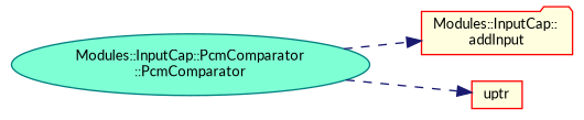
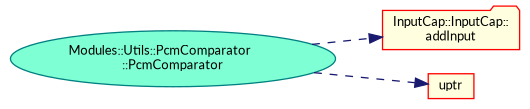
  digraph {
    fontname=Lato
    rankdir=LR
    node [color=red fillcolor=lightyellow fontname=Lato fontsize=10 style=filled]
    edge [color=midnightblue fontname=Lato fontsize=10 labelfontname=Helvetica labelfontsize=10 style=dashed]
-   n1 [color=teal fillcolor=aquamarine fontcolor=black height=0.2 label="Modules::InputCap::PcmComparator\l::PcmComparator" shape=ellipse width=0.4]
-   n2 [height=0.2 label="Modules::InputCap::\laddInput" shape=folder width=0.4]
+   n1 [color=teal fillcolor=aquamarine fontcolor=black height=0.2 label="Modules::Utils::PcmComparator\l::PcmComparator" shape=ellipse width=0.4]
+   n2 [height=0.2 label="InputCap::InputCap::\laddInput" shape=folder width=0.4]
    n3 [height=0.2 label=uptr shape=box width=0.4]
    n1 -> n2
    n1 -> n3
  }
